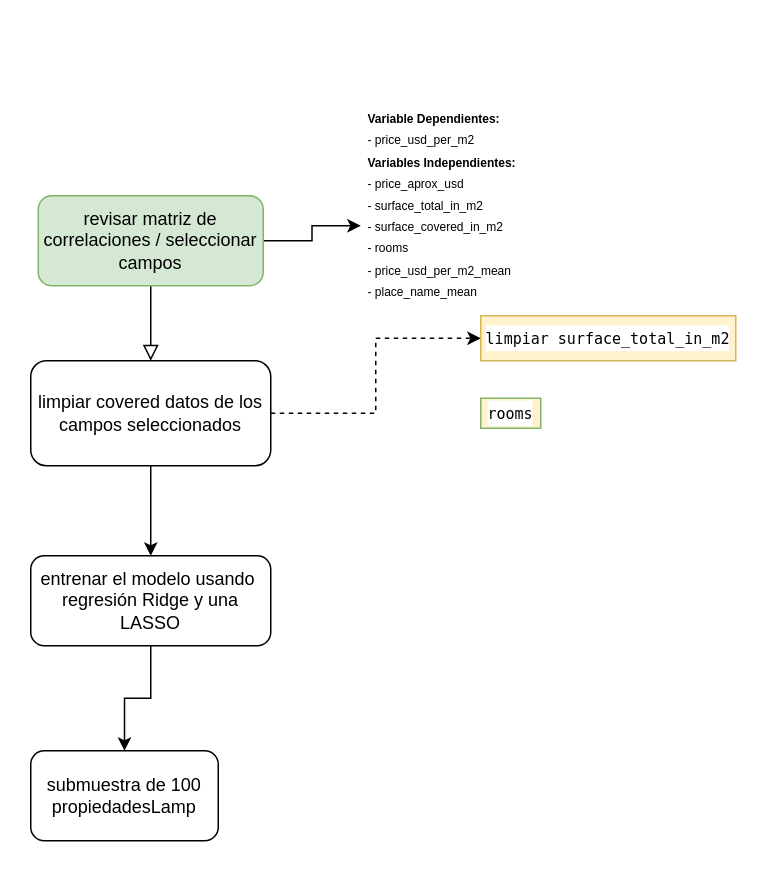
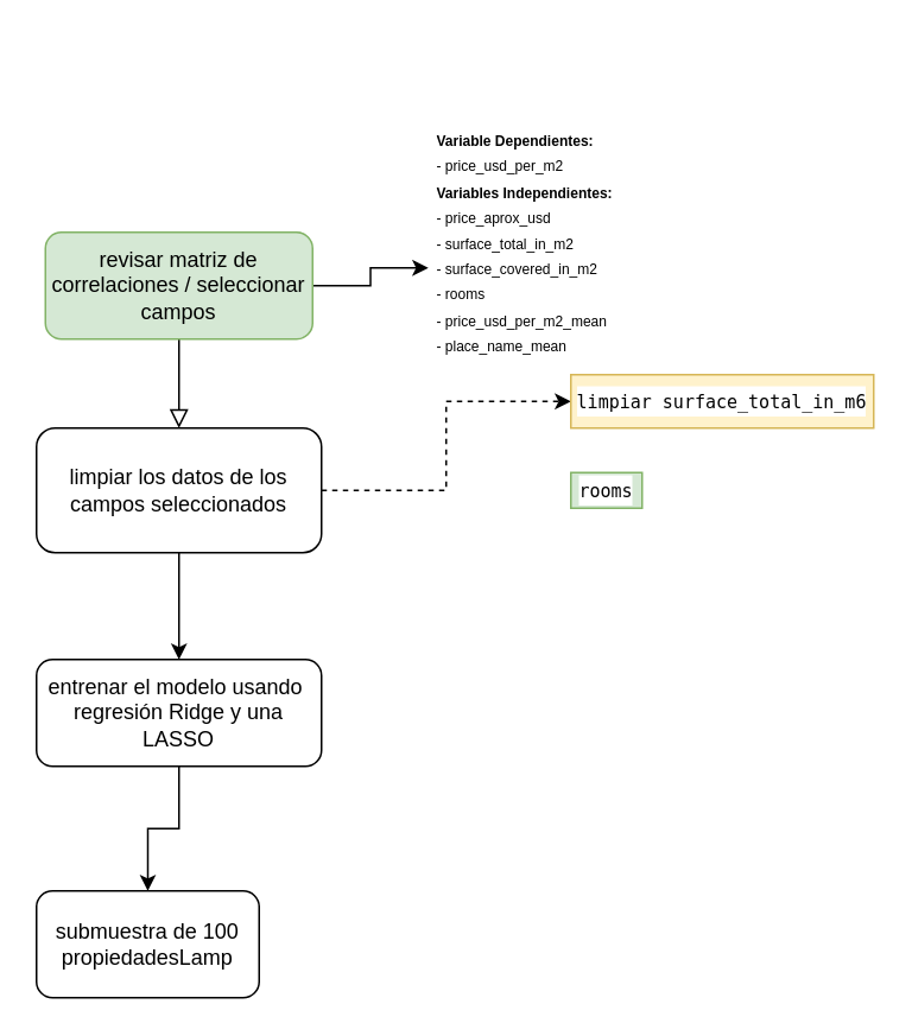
  <mxCell id="0" />
  <mxCell id="1" parent="0" />
  <mxCell id="2" value="" style="rounded=0;html=1;jettySize=auto;orthogonalLoop=1;fontSize=11;endArrow=block;endFill=0;endSize=8;strokeWidth=1;shadow=0;labelBackgroundColor=none;edgeStyle=orthogonalEdgeStyle;" parent="1" source="4" edge="1"><mxGeometry relative="1" as="geometry"><mxPoint x="100" y="240" as="targetPoint" /></mxGeometry></mxCell>
  <mxCell id="3" value="" style="edgeStyle=orthogonalEdgeStyle;rounded=0;orthogonalLoop=1;jettySize=auto;html=1;" parent="1" source="4" target="12" edge="1"><mxGeometry relative="1" as="geometry" /></mxCell>
  <mxCell id="4" value="revisar matriz de correlaciones / seleccionar campos" style="rounded=1;whiteSpace=wrap;html=1;fontSize=12;glass=0;strokeWidth=1;shadow=0;fillColor=#d5e8d4;strokeColor=#82b366;" parent="1" vertex="1"><mxGeometry x="25" y="130" width="150" height="60" as="geometry" /></mxCell>
  <mxCell id="5" style="edgeStyle=orthogonalEdgeStyle;rounded=0;orthogonalLoop=1;jettySize=auto;html=1;exitX=1;exitY=0.5;exitDx=0;exitDy=0;dashed=1;" parent="1" source="7" target="11" edge="1"><mxGeometry relative="1" as="geometry"><mxPoint x="230" y="275.069" as="targetPoint" /></mxGeometry></mxCell>
  <mxCell id="6" value="" style="edgeStyle=orthogonalEdgeStyle;rounded=0;orthogonalLoop=1;jettySize=auto;html=1;" parent="1" source="7" target="10" edge="1"><mxGeometry relative="1" as="geometry" /></mxCell>
- <mxCell id="7" value="limpiar covered datos de los campos seleccionados" style="rounded=1;whiteSpace=wrap;html=1;fontSize=12;glass=0;strokeWidth=1;shadow=0;" parent="1" vertex="1"><mxGeometry x="20" y="240" width="160" height="70" as="geometry" /></mxCell>
+ <mxCell id="7" value="limpiar los datos de los campos seleccionados" style="rounded=1;whiteSpace=wrap;html=1;fontSize=12;glass=0;strokeWidth=1;shadow=0;" parent="1" vertex="1"><mxGeometry x="20" y="240" width="160" height="70" as="geometry" /></mxCell>
  <mxCell id="8" value="&lt;span&gt;submuestra de 100 propiedades&lt;/span&gt;Lamp" style="rounded=1;whiteSpace=wrap;html=1;fontSize=12;glass=0;strokeWidth=1;shadow=0;" parent="1" vertex="1"><mxGeometry x="20" y="500" width="125" height="60" as="geometry" /></mxCell>
  <mxCell id="9" value="" style="edgeStyle=orthogonalEdgeStyle;rounded=0;orthogonalLoop=1;jettySize=auto;html=1;" parent="1" source="10" target="8" edge="1"><mxGeometry relative="1" as="geometry" /></mxCell>
  <mxCell id="10" value="entrenar el modelo usando&amp;nbsp;&lt;br&gt;regresión Ridge y una LASSO" style="rounded=1;whiteSpace=wrap;html=1;fontSize=12;glass=0;strokeWidth=1;shadow=0;" parent="1" vertex="1"><mxGeometry x="20" y="370" width="160" height="60" as="geometry" /></mxCell>
- <mxCell id="11" value="&lt;pre style=&quot;box-sizing: border-box ; overflow: auto ; padding: 1px 0px ; margin-top: 0px ; margin-bottom: 0px ; line-height: inherit ; word-break: break-all ; overflow-wrap: break-word ; background-color: rgb(255 , 255 , 255) ; border: 0px ; border-radius: 0px ; vertical-align: baseline ; text-align: left&quot;&gt;&lt;font style=&quot;font-size: 10px&quot;&gt;limpiar surface_total_in_m2&lt;/font&gt;&lt;/pre&gt;" style="rounded=0;whiteSpace=wrap;html=1;fillColor=#fff2cc;strokeColor=#d6b656;" parent="1" vertex="1"><mxGeometry x="320" y="210" width="170" height="30" as="geometry" /></mxCell>
+ <mxCell id="11" value="&lt;pre style=&quot;box-sizing: border-box ; overflow: auto ; padding: 1px 0px ; margin-top: 0px ; margin-bottom: 0px ; line-height: inherit ; word-break: break-all ; overflow-wrap: break-word ; background-color: rgb(255 , 255 , 255) ; border: 0px ; border-radius: 0px ; vertical-align: baseline ; text-align: left&quot;&gt;&lt;font style=&quot;font-size: 10px&quot;&gt;limpiar surface_total_in_m6&lt;/font&gt;&lt;/pre&gt;" style="rounded=0;whiteSpace=wrap;html=1;fillColor=#fff2cc;strokeColor=#d6b656;" parent="1" vertex="1"><mxGeometry x="320" y="210" width="170" height="30" as="geometry" /></mxCell>
  <mxCell id="12" value="&lt;h1&gt;&lt;span style=&quot;font-weight: normal&quot;&gt;&lt;span style=&quot;font-size: 13px&quot;&gt;&amp;nbsp;&lt;/span&gt;&lt;/span&gt;&lt;/h1&gt;&lt;div&gt;&lt;font style=&quot;font-size: 8px&quot;&gt;&lt;b&gt;Variable Dependientes:&lt;/b&gt;&lt;/font&gt;&lt;/div&gt;&lt;div&gt;&lt;font style=&quot;font-size: 8px&quot;&gt;- price_usd_per_m2&lt;/font&gt;&lt;/div&gt;&lt;div&gt;&lt;font style=&quot;font-size: 8px&quot;&gt;&lt;b&gt;Variables Independientes:&amp;nbsp;&lt;/b&gt;&lt;/font&gt;&lt;/div&gt;&lt;div&gt;&lt;font style=&quot;font-size: 8px&quot;&gt;&lt;span&gt;&#09;&lt;/span&gt;- price_aprox_usd&lt;/font&gt;&lt;/div&gt;&lt;div&gt;&lt;font style=&quot;font-size: 8px&quot;&gt;-&amp;nbsp;surface_total_in_m2&lt;/font&gt;&lt;/div&gt;&lt;div&gt;&lt;font style=&quot;font-size: 8px&quot;&gt;-&amp;nbsp;surface_covered_in_m2&lt;/font&gt;&lt;/div&gt;&lt;div&gt;&lt;font style=&quot;font-size: 8px&quot;&gt;- rooms&lt;/font&gt;&lt;/div&gt;&lt;span style=&quot;font-size: 8px&quot;&gt;- price_usd_per_m2_mean&lt;/span&gt;&lt;br&gt;&lt;span style=&quot;font-size: 8px&quot;&gt;- place_name_mean&lt;/span&gt;" style="text;html=1;strokeColor=none;fillColor=none;spacing=5;spacingTop=-20;whiteSpace=wrap;overflow=hidden;rounded=0;" parent="1" vertex="1"><mxGeometry x="240" y="20" width="190" height="260" as="geometry" /></mxCell>
- <mxCell id="13" value="&lt;pre style=&quot;box-sizing: border-box ; overflow: auto ; padding: 1px 0px ; margin-top: 0px ; margin-bottom: 0px ; line-height: inherit ; word-break: break-all ; overflow-wrap: break-word ; background-color: rgb(255 , 255 , 255) ; border: 0px ; border-radius: 0px ; vertical-align: baseline ; text-align: left&quot;&gt;&lt;font style=&quot;font-size: 10px&quot;&gt;rooms&lt;/font&gt;&lt;/pre&gt;" style="rounded=0;whiteSpace=wrap;html=1;fillColor=#fff2cc;strokeColor=#82b366;" parent="1" vertex="1"><mxGeometry x="320" y="265" width="40" height="20" as="geometry" /></mxCell>
+ <mxCell id="13" value="&lt;pre style=&quot;box-sizing: border-box ; overflow: auto ; padding: 1px 0px ; margin-top: 0px ; margin-bottom: 0px ; line-height: inherit ; word-break: break-all ; overflow-wrap: break-word ; background-color: rgb(255 , 255 , 255) ; border: 0px ; border-radius: 0px ; vertical-align: baseline ; text-align: left&quot;&gt;&lt;font style=&quot;font-size: 10px&quot;&gt;rooms&lt;/font&gt;&lt;/pre&gt;" style="rounded=0;whiteSpace=wrap;html=1;fillColor=#d5e8d4;strokeColor=#82b366;" parent="1" vertex="1"><mxGeometry x="320" y="265" width="40" height="20" as="geometry" /></mxCell>
